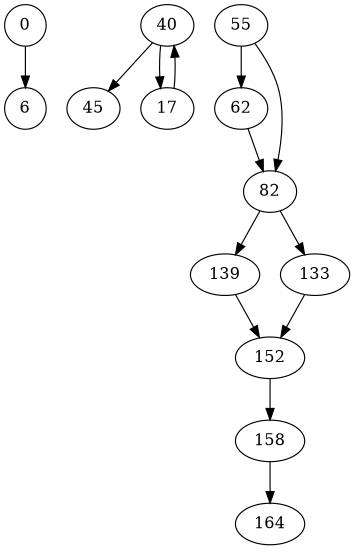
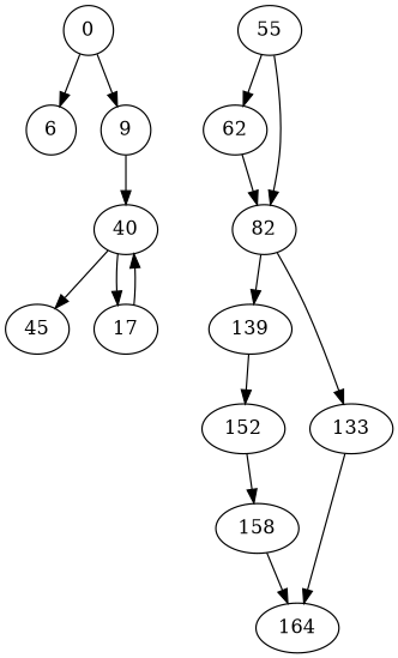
  digraph {
    0 [height=0.50 width=0.50]
    6 [height=0.50 width=0.50]
+   9 [height=0.50 width=0.50]
    40 [height=0.50 width=0.64]
    45 [height=0.50 width=0.64]
    17 [height=0.50 width=0.64]
    158 [height=0.50 width=0.83]
    164 [height=0.50 width=0.83]
    55 [height=0.50 width=0.64]
    62 [height=0.50 width=0.64]
    82 [height=0.50 width=0.64]
    n12 [height=0.50 label=139 width=0.83]
    n13 [height=0.50 label=133 width=0.83]
    152 [height=0.50 width=0.83]
    0 -> 6
+   0 -> 9
+   9 -> 40
    40 -> 45
    40 -> 17
    17 -> 40
    158 -> 164
    55 -> 62
    55 -> 82
    62 -> 82
    82 -> n12
    82 -> n13
    n12 -> 152
-   n13 -> 152
+   n13 -> 164
    152 -> 158
  }
